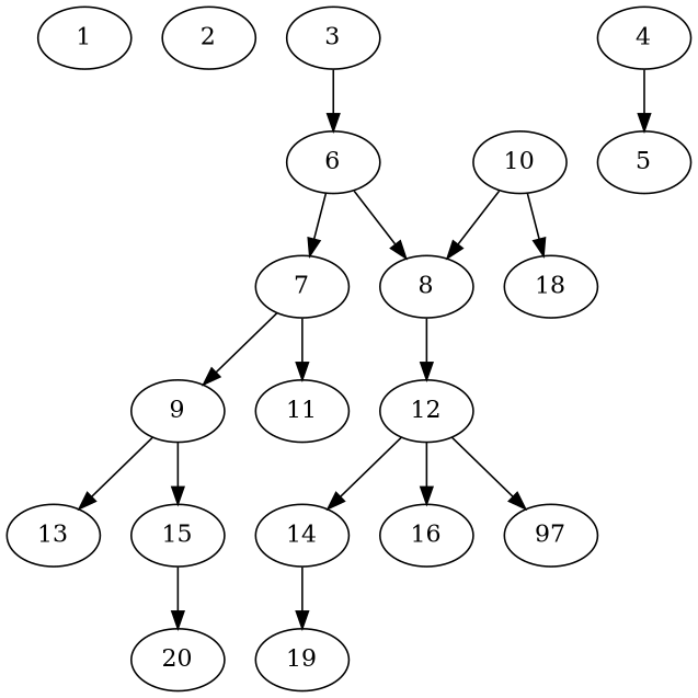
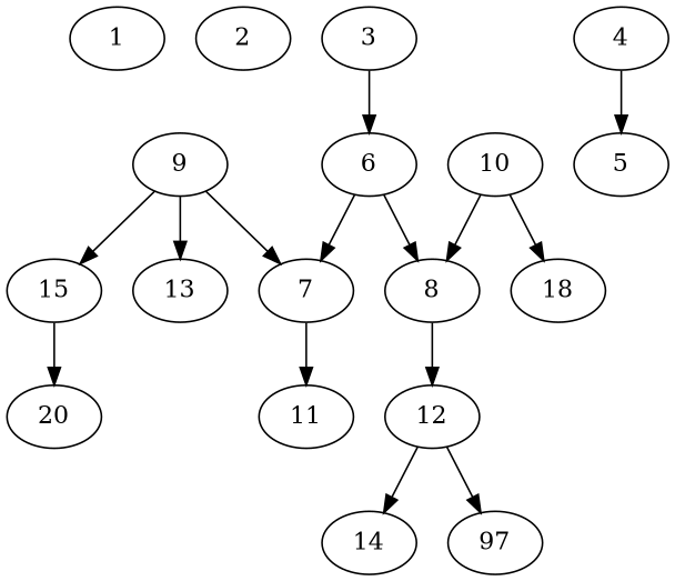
  digraph {
    1 [alpha=78.13]
    2 [alpha=81.88]
    3 [alpha=23.31]
    6 [alpha=31.65]
    7 [alpha=112.63]
    8 [alpha=39.24]
    9 [alpha=75.34]
    11 [alpha=31.36]
    12 [alpha=48.48]
    4 [alpha=112.27]
    5 [alpha=72.95]
    13 [alpha=94.11]
    15 [alpha=78.57]
    10 [alpha=25.53]
    18 [alpha=85.96]
    14 [alpha=101.62]
-   16 [alpha=47.18]
    n18 [alpha=34.83 label=97]
    20 [alpha=62.56]
-   19 [alpha=131.62]
    3 -> 6
    6 -> 7
    6 -> 8
-   7 -> 9
+   9 -> 7
    7 -> 11
    8 -> 12
    9 -> 13
    9 -> 15
    12 -> 14
-   12 -> 16
    12 -> n18
    4 -> 5
    15 -> 20
    10 -> 8
    10 -> 18
-   14 -> 19
  }
